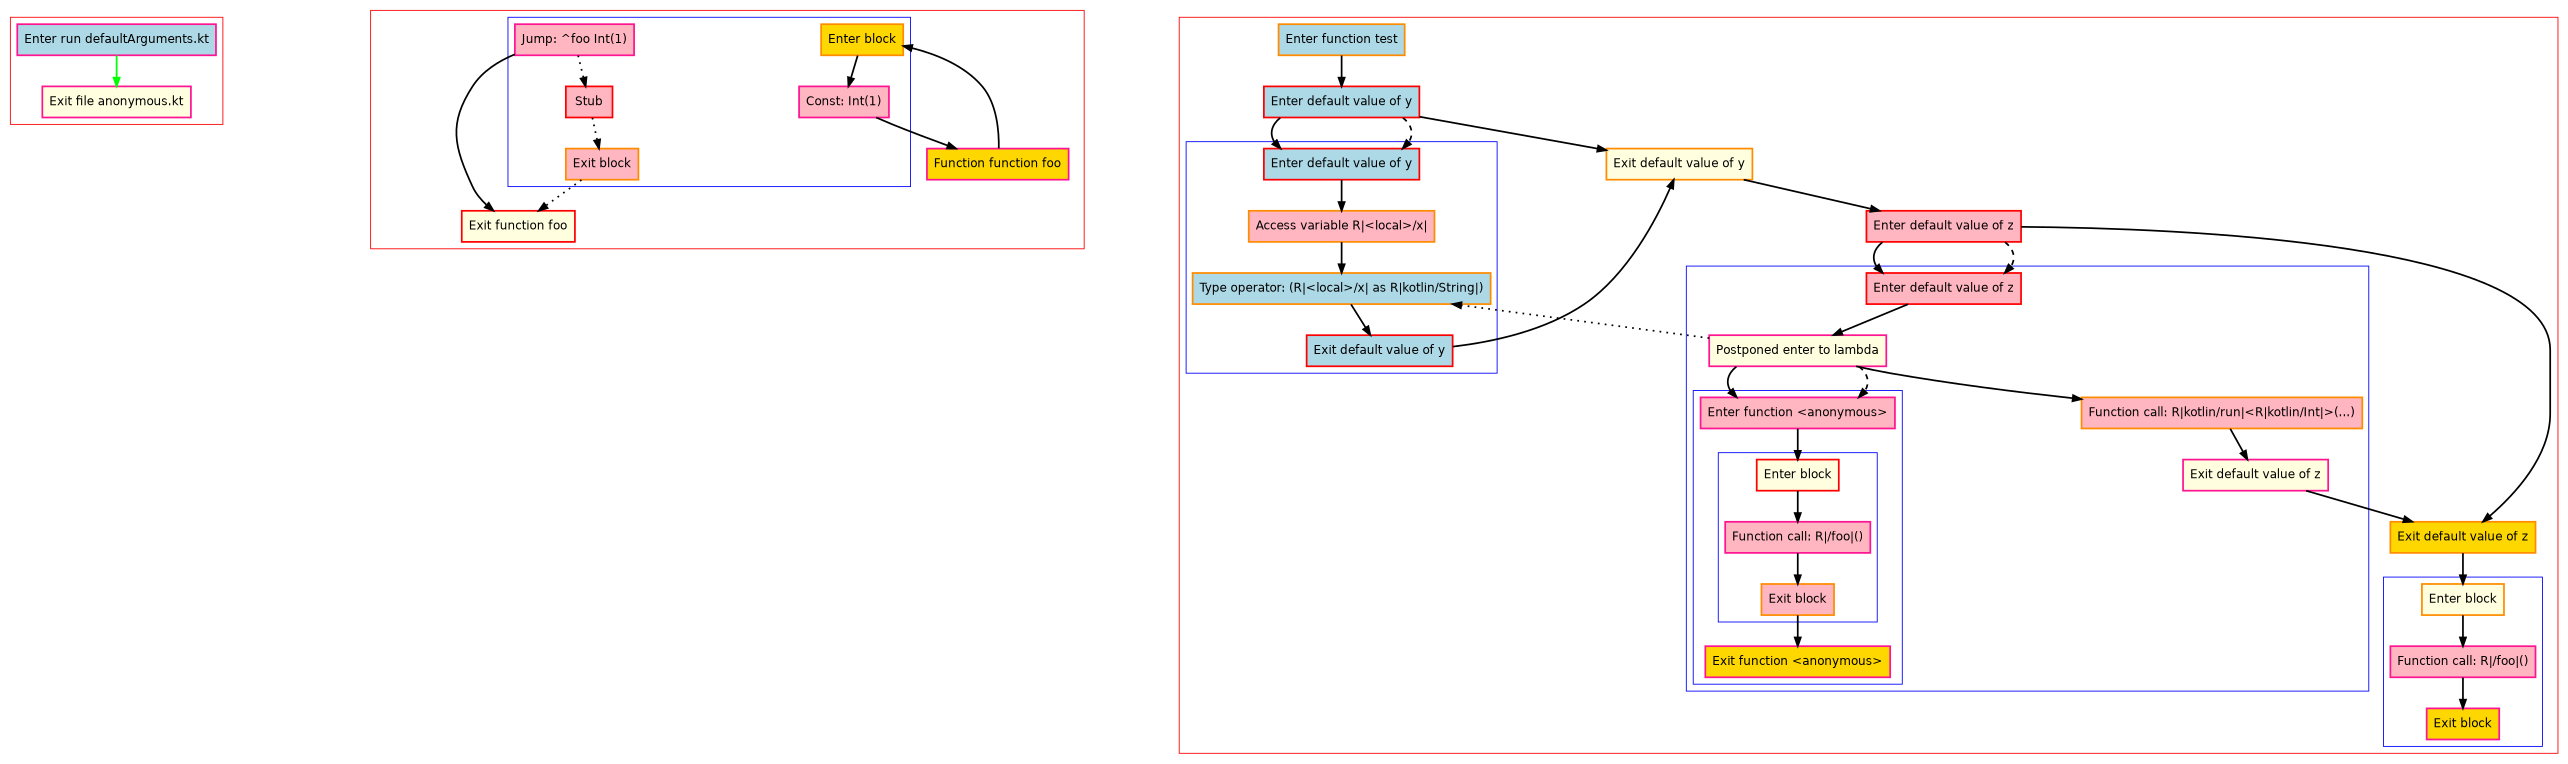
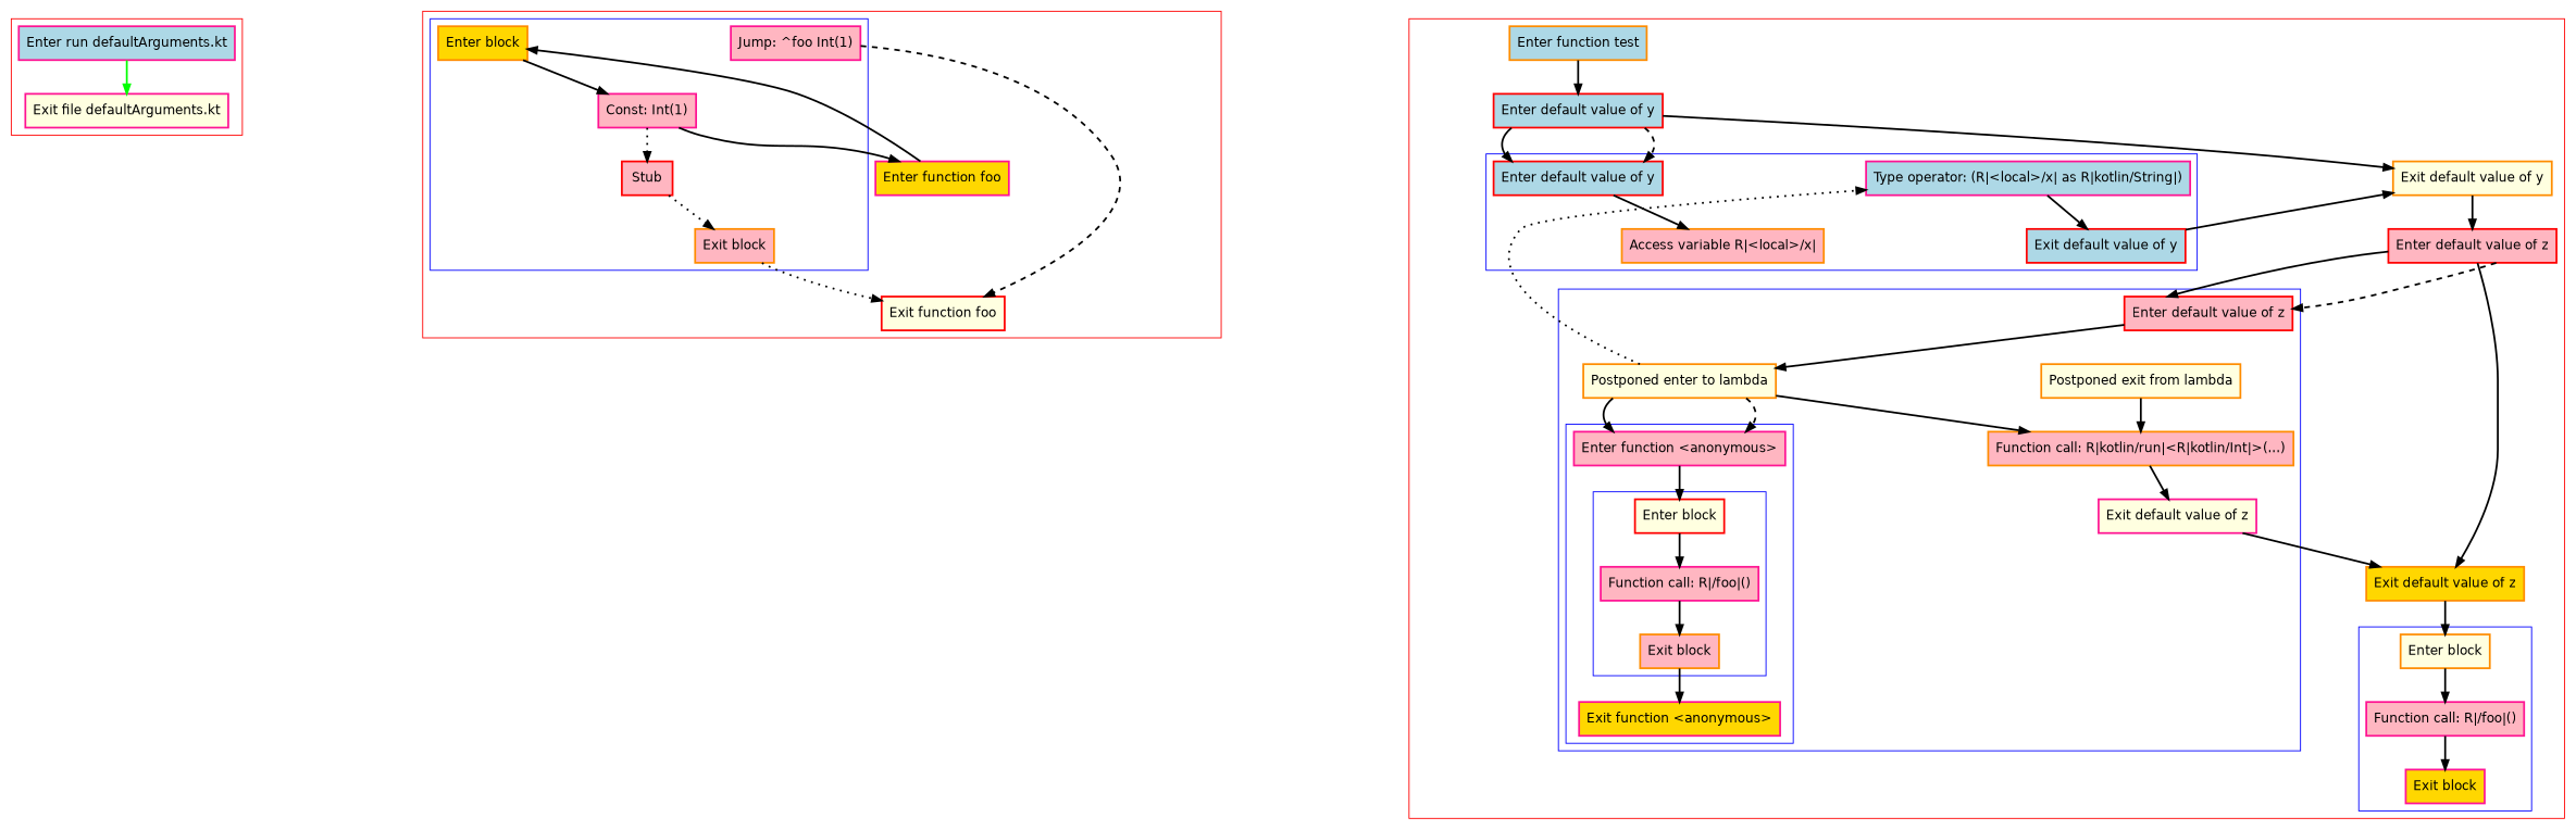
  digraph {
    fontname="DejaVu Sans"
    nodesep=3
    node [color=deeppink fillcolor=lightpink fontname="DejaVu Sans" penwidth=2 shape=box style=filled]
    edge [fontname="DejaVu Sans" penwidth=2]
    n1 [fillcolor=lightblue label="Enter run defaultArguments.kt"]
-   n2 [fillcolor=lightyellow label="Exit file anonymous.kt"]
+   n2 [fillcolor=lightyellow label="Exit file defaultArguments.kt"]
    n3 [color=darkorange fillcolor=gold label="Enter block"]
    n4 [label="Const: Int(1)"]
    n5 [label="Jump: ^foo Int(1)"]
    n6 [color=red label=Stub]
    n7 [color=darkorange label="Exit block"]
-   n8 [fillcolor=gold label="Function function foo"]
+   n8 [fillcolor=gold label="Enter function foo"]
    n9 [color=red fillcolor=lightyellow label="Exit function foo"]
    n10 [color=red fillcolor=lightblue label="Enter default value of y"]
    n11 [color=darkorange label="Access variable R|<local>/x|"]
-   n12 [color=darkorange fillcolor=lightblue label="Type operator: (R|<local>/x| as R|kotlin/String|)"]
+   n12 [fillcolor=lightblue label="Type operator: (R|<local>/x| as R|kotlin/String|)"]
    n13 [color=red fillcolor=lightblue label="Exit default value of y"]
    n14 [color=red fillcolor=lightyellow label="Enter block"]
    n15 [label="Function call: R|/foo|()"]
    n16 [color=darkorange label="Exit block"]
    n17 [label="Enter function <anonymous>"]
    n18 [fillcolor=gold label="Exit function <anonymous>"]
    n19 [color=red label="Enter default value of z"]
-   n20 [fillcolor=lightyellow label="Postponed enter to lambda"]
+   n20 [color=darkorange fillcolor=lightyellow label="Postponed enter to lambda"]
+   n21 [color=darkorange fillcolor=lightyellow label="Postponed exit from lambda"]
    n22 [color=darkorange label="Function call: R|kotlin/run|<R|kotlin/Int|>(...)"]
    n23 [fillcolor=lightyellow label="Exit default value of z"]
    n24 [color=darkorange fillcolor=lightyellow label="Enter block"]
    n25 [label="Function call: R|/foo|()"]
    n26 [fillcolor=gold label="Exit block"]
    n27 [color=darkorange fillcolor=lightblue label="Enter function test"]
    n28 [color=red fillcolor=lightblue label="Enter default value of y"]
    n29 [color=darkorange fillcolor=lightyellow label="Exit default value of y"]
    n30 [color=red label="Enter default value of z"]
    n31 [color=darkorange fillcolor=gold label="Exit default value of z"]
    subgraph cluster_1 {
      color=red
      n1
      n2
    }
    subgraph cluster_2 {
      color=red
      n8
      n9
      subgraph cluster_3 {
        color=blue
        n3
        n4
        n5
        n6
        n7
      }
    }
    subgraph cluster_4 {
      color=red
      n27
      n28
      n29
      n30
      n31
      subgraph cluster_5 {
        color=blue
        n10
        n11
        n12
        n13
      }
      subgraph cluster_6 {
        color=blue
        n19
        n20
+       n21
        n22
        n23
        subgraph cluster_7 {
          color=blue
          n17
          n18
          subgraph cluster_8 {
            color=blue
            n14
            n15
            n16
          }
        }
      }
      subgraph cluster_9 {
        color=blue
        n24
        n25
        n26
      }
    }
    n1 -> n2 [color=green]
    n3 -> n4
    n4 -> n8
-   n5 -> n6 [style=dotted]
-   n5 -> n9
+   n4 -> n6 [style=dotted]
+   n5 -> n9 [style=dashed]
    n6 -> n7 [style=dotted]
    n7 -> n9 [style=dotted]
    n8 -> n3
    n10 -> n11
-   n11 -> n12
    n12 -> n13
    n13 -> n29
    n14 -> n15
    n15 -> n16
    n16 -> n18
    n17 -> n14
    n19 -> n20
    n20 -> n12 [style=dotted]
    n20 -> n17
    n20 -> n17 [style=dashed]
    n20 -> n22
+   n21 -> n22
    n22 -> n23
    n23 -> n31
    n24 -> n25
    n25 -> n26
    n27 -> n28
    n28 -> n10
    n28 -> n10 [style=dashed]
    n28 -> n29
    n29 -> n30
    n30 -> n19
    n30 -> n19 [style=dashed]
    n30 -> n31
    n31 -> n24
  }
